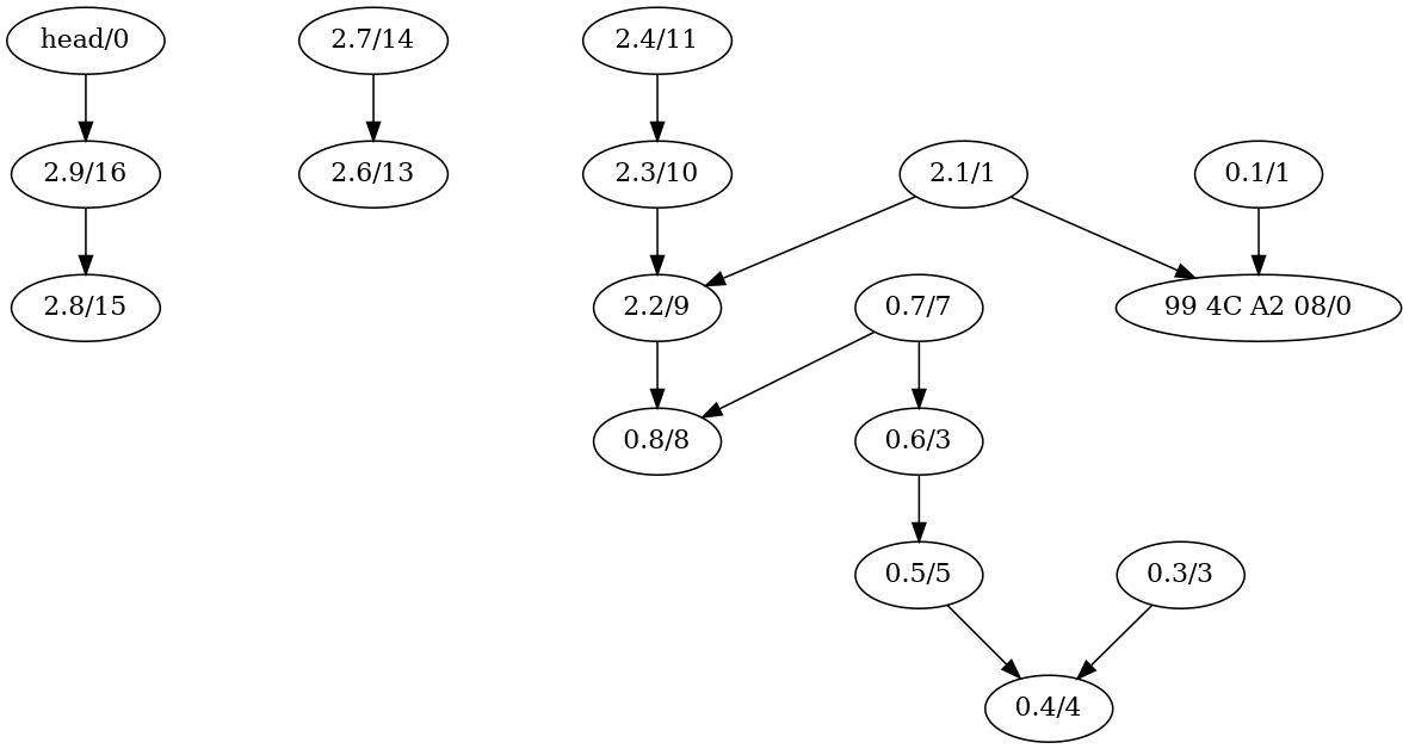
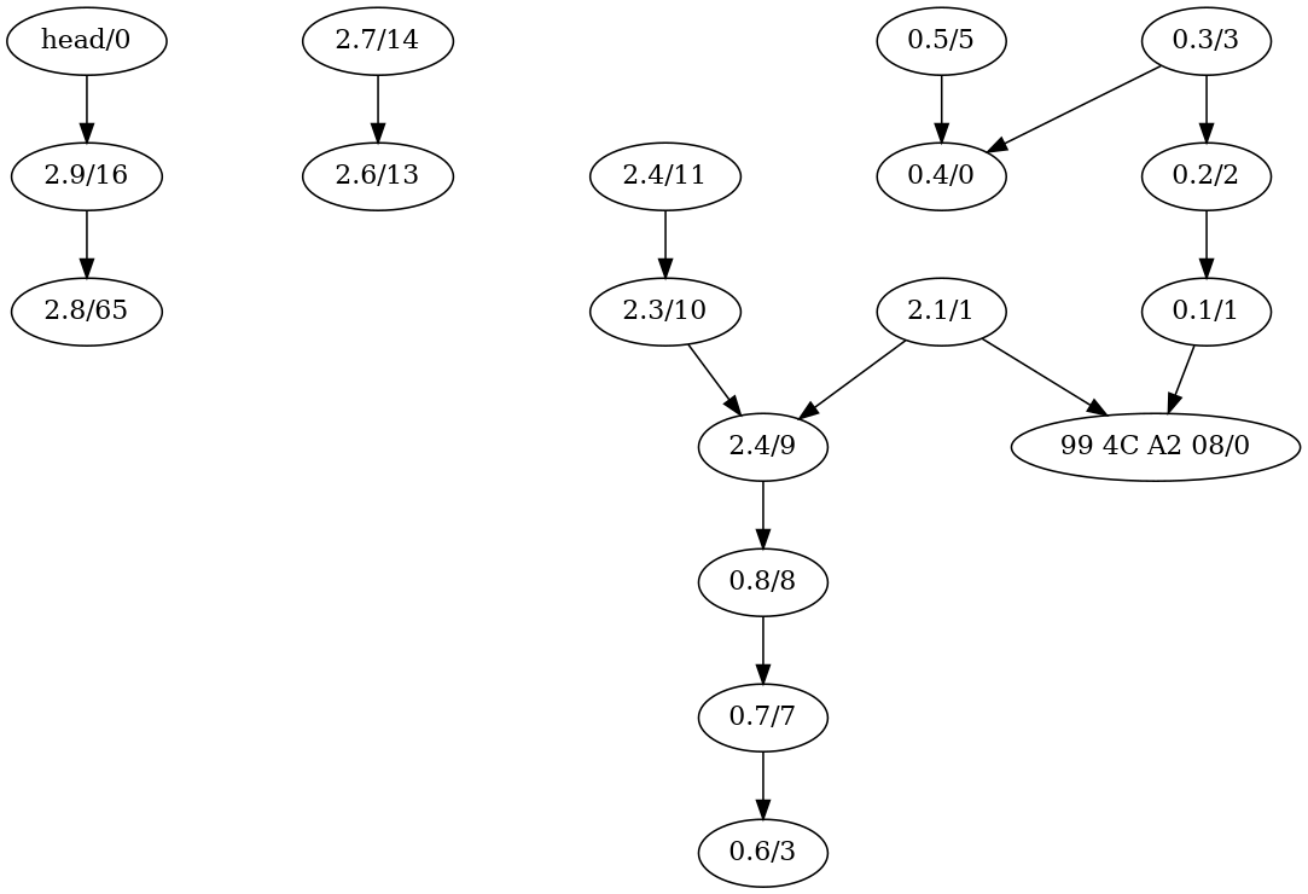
  digraph {
    nodesep=1.0
    n1 [label="head/0"]
    n2 [label="2.9/16"]
-   n3 [label="2.8/15"]
+   n3 [label="2.8/65"]
    n4 [label="2.7/14"]
    n5 [label="2.6/13"]
    n6 [label="2.4/11"]
    n7 [label="2.3/10"]
-   n8 [label="2.2/9"]
+   n8 [label="2.4/9"]
    n9 [label="0.8/8"]
    n10 [label="0.7/7"]
    n11 [label="2.1/1"]
    n12 [label="99 4C A2 08/0"]
    n13 [label="0.6/3"]
    n14 [label="0.5/5"]
-   n15 [label="0.4/4"]
+   n15 [label="0.4/0"]
    n16 [label="0.3/3"]
+   n17 [label="0.2/2"]
    n18 [label="0.1/1"]
    n1 -> n2
    n2 -> n3
    n4 -> n5
    n6 -> n7
    n7 -> n8
    n8 -> n9
-   n10 -> n9
+   n9 -> n10
    n10 -> n13
    n11 -> n8
    n11 -> n12
-   n13 -> n14
    n14 -> n15
    n16 -> n15
+   n16 -> n17
+   n17 -> n18
    n18 -> n12
  }
